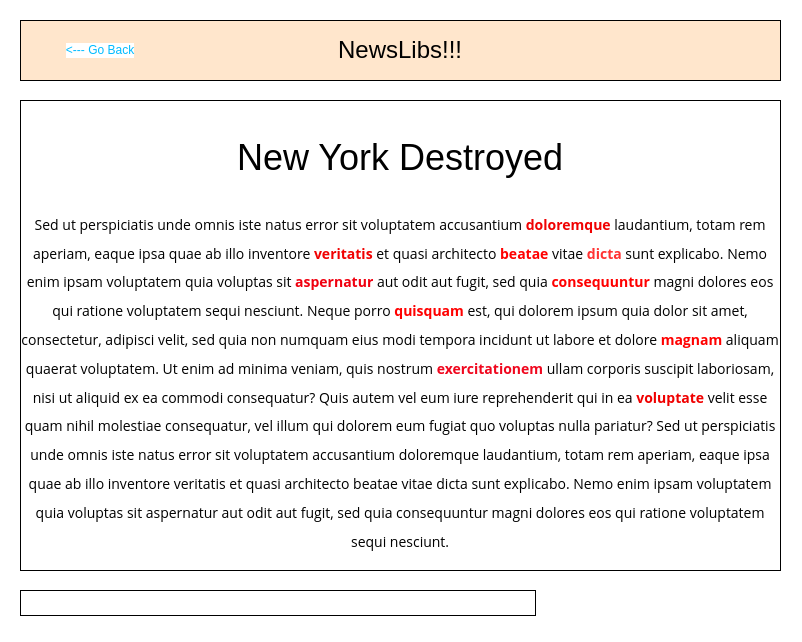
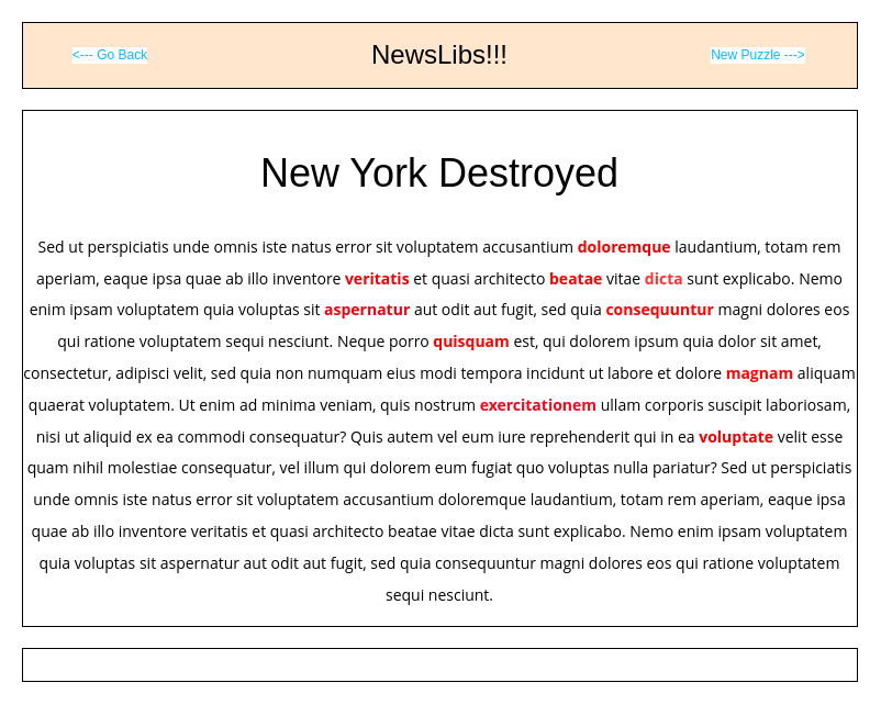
  <mxCell id="0" />
  <mxCell id="1" parent="0" />
  <mxCell id="2" value="NewsLibs!!!" style="rounded=0;whiteSpace=wrap;html=1;fontSize=24;fillColor=#ffe6cc;" parent="1" vertex="1"><mxGeometry x="20" y="20" width="760" height="60" as="geometry" /></mxCell>
  <mxCell id="3" value="&lt;br&gt;&lt;font style=&quot;font-size: 36px;&quot;&gt;New York Destroyed&lt;/font&gt;&lt;br&gt;&lt;span style=&quot;font-family: &amp;quot;Open Sans&amp;quot;, Arial, sans-serif; font-size: 14px; text-align: justify;&quot;&gt;&lt;br&gt;Sed ut perspiciatis unde omnis iste natus error sit voluptatem accusantium &lt;b&gt;&lt;font color=&quot;#f00202&quot;&gt;doloremque &lt;/font&gt;&lt;/b&gt;laudantium, totam rem aperiam, eaque ipsa quae ab illo inventore &lt;b&gt;&lt;font color=&quot;#f00202&quot;&gt;veritatis &lt;/font&gt;&lt;/b&gt;et quasi architecto &lt;b&gt;&lt;font color=&quot;#ff0000&quot;&gt;beatae &lt;/font&gt;&lt;/b&gt;vitae &lt;b&gt;&lt;font color=&quot;#ff3333&quot;&gt;dicta &lt;/font&gt;&lt;/b&gt;sunt explicabo. Nemo enim ipsam voluptatem quia voluptas sit &lt;b&gt;&lt;font color=&quot;#f00010&quot;&gt;aspernatur &lt;/font&gt;&lt;/b&gt;aut odit aut fugit, sed quia &lt;b&gt;&lt;font color=&quot;#ff0000&quot;&gt;consequuntur &lt;/font&gt;&lt;/b&gt;magni dolores eos qui ratione voluptatem sequi nesciunt. Neque porro &lt;b&gt;&lt;font color=&quot;#ff0000&quot;&gt;quisquam &lt;/font&gt;&lt;/b&gt;est, qui dolorem ipsum quia dolor sit amet, consectetur, adipisci velit, sed quia non numquam eius modi tempora incidunt ut labore et dolore &lt;font color=&quot;#ff0000&quot;&gt;&lt;b&gt;magnam&lt;/b&gt; &lt;/font&gt;aliquam quaerat voluptatem. Ut enim ad minima veniam, quis nostrum &lt;font color=&quot;#f0071e&quot;&gt;&lt;b&gt;exercitationem &lt;/b&gt;&lt;/font&gt;ullam corporis suscipit laboriosam, nisi ut aliquid ex ea commodi consequatur? Quis autem vel eum iure reprehenderit qui in ea &lt;b&gt;&lt;font color=&quot;#f00000&quot;&gt;voluptate &lt;/font&gt;&lt;/b&gt;velit esse quam nihil molestiae consequatur, vel illum qui dolorem eum fugiat quo voluptas nulla pariatur?&amp;nbsp;&lt;/span&gt;&lt;span style=&quot;font-family: &amp;quot;Open Sans&amp;quot;, Arial, sans-serif; font-size: 14px; text-align: justify;&quot;&gt;Sed ut perspiciatis unde omnis iste natus error sit voluptatem accusantium doloremque laudantium, totam rem aperiam, eaque ipsa quae ab illo inventore veritatis et quasi architecto beatae vitae dicta sunt explicabo. Nemo enim ipsam voluptatem quia voluptas sit aspernatur aut odit aut fugit, sed quia consequuntur magni dolores eos qui ratione voluptatem sequi nesciunt.&lt;/span&gt;" style="rounded=0;whiteSpace=wrap;html=1;fontSize=24;verticalAlign=top;fontColor=default;labelBackgroundColor=default;" parent="1" vertex="1"><mxGeometry x="20" y="100" width="760" height="470" as="geometry" /></mxCell>
- <mxCell id="4" value="&lt;font color=&quot;#ffffff&quot;&gt;Copyright 2023 Group 9&lt;/font&gt;" style="rounded=0;whiteSpace=wrap;html=1;labelBackgroundColor=default;fontColor=#F0071E;" vertex="1" parent="1"><mxGeometry x="20" y="590" width="515" height="25" as="geometry" /></mxCell>
+ <mxCell id="4" value="&lt;font color=&quot;#ffffff&quot;&gt;Copyright 2023 Group 9&lt;/font&gt;" style="rounded=0;whiteSpace=wrap;html=1;labelBackgroundColor=default;fontColor=#F0071E;" vertex="1" parent="1"><mxGeometry x="20" y="590" width="760" height="30" as="geometry" /></mxCell>
  <mxCell id="5" value="&amp;lt;--- Go Back" style="text;html=1;strokeColor=none;fillColor=none;align=center;verticalAlign=middle;whiteSpace=wrap;rounded=0;labelBackgroundColor=default;fontColor=#00BBFF;" vertex="1" parent="1"><mxGeometry x="30" y="35" width="140" height="30" as="geometry" /></mxCell>
+ <mxCell id="6" value="New Puzzle ---&amp;gt;" style="text;html=1;strokeColor=none;fillColor=none;align=center;verticalAlign=middle;whiteSpace=wrap;rounded=0;labelBackgroundColor=default;fontColor=#00BBFF;" vertex="1" parent="1"><mxGeometry x="620" y="35" width="140" height="30" as="geometry" /></mxCell>
